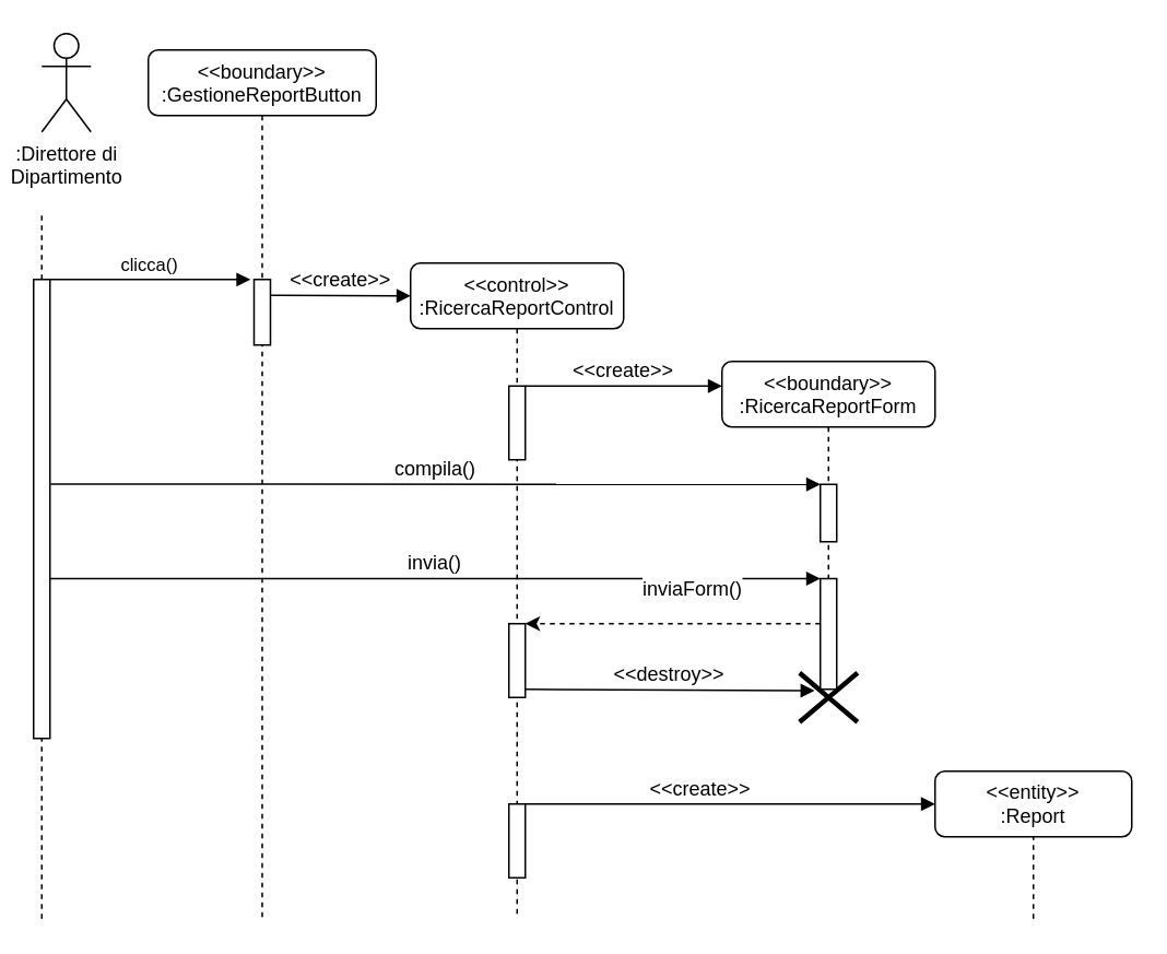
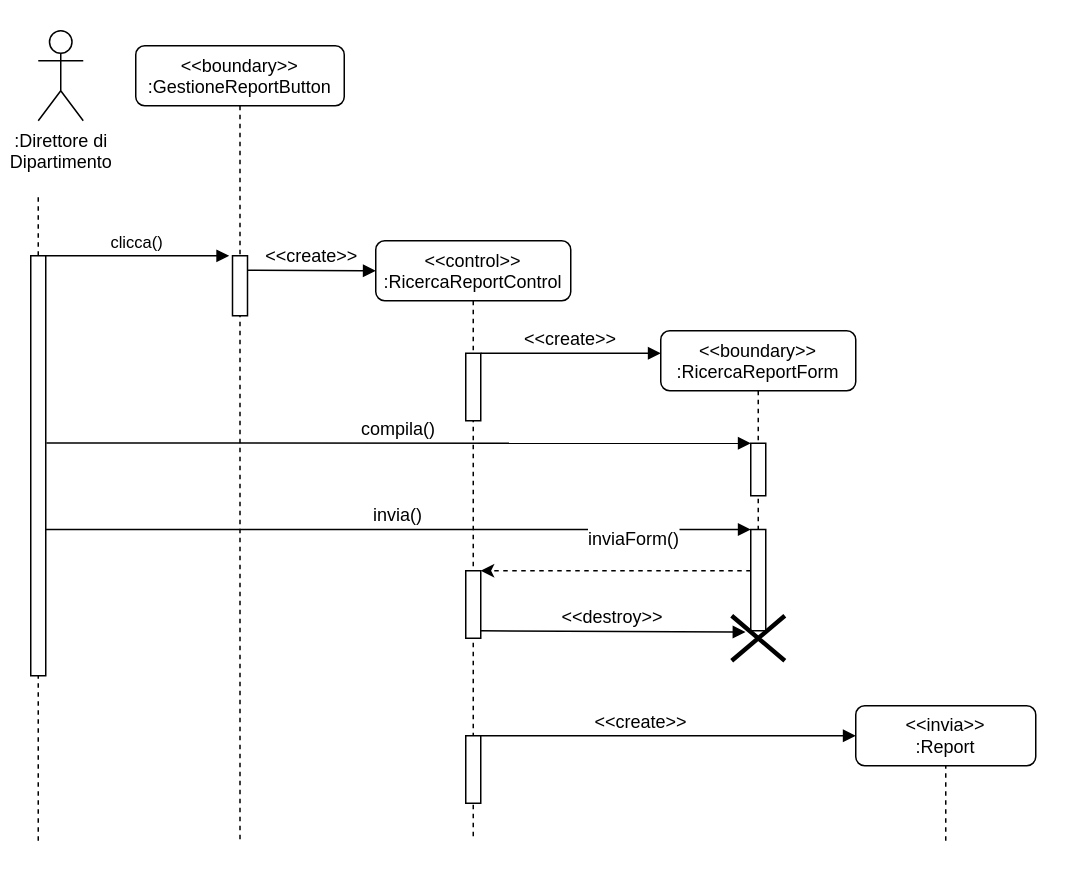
  <mxCell id="0" />
  <mxCell id="1" parent="0" />
  <mxCell id="2" value="&lt;&lt;boundary&gt;&gt;&#10;:GestioneReportButton" style="shape=umlLifeline;perimeter=lifelinePerimeter;container=1;collapsible=0;recursiveResize=0;rounded=1;shadow=0;strokeWidth=1;fontSize=12;" parent="1" vertex="1"><mxGeometry x="90" y="30" width="139" height="530" as="geometry" /></mxCell>
  <mxCell id="3" value="" style="points=[];perimeter=orthogonalPerimeter;rounded=0;shadow=0;strokeWidth=1;" parent="2" vertex="1"><mxGeometry x="64.5" y="140" width="10" height="40" as="geometry" /></mxCell>
  <mxCell id="4" value="&lt;&lt;create&gt;&gt;" style="verticalAlign=bottom;endArrow=block;shadow=0;strokeWidth=1;fontSize=12;" parent="2" edge="1"><mxGeometry relative="1" as="geometry"><mxPoint x="74.5" y="149.66" as="sourcePoint" /><mxPoint x="160" y="150" as="targetPoint" /></mxGeometry></mxCell>
  <mxCell id="5" value="&lt;&lt;control&gt;&gt;&#10;:RicercaReportControl" style="shape=umlLifeline;perimeter=lifelinePerimeter;container=1;collapsible=0;recursiveResize=0;rounded=1;shadow=0;strokeWidth=1;" parent="1" vertex="1"><mxGeometry x="250" y="160" width="130" height="400" as="geometry" /></mxCell>
  <mxCell id="6" value="" style="points=[];perimeter=orthogonalPerimeter;rounded=0;shadow=0;strokeWidth=1;" parent="5" vertex="1"><mxGeometry x="60" y="75" width="10" height="45" as="geometry" /></mxCell>
  <mxCell id="7" value="&lt;&lt;create&gt;&gt;" style="verticalAlign=bottom;endArrow=block;shadow=0;strokeWidth=1;fontSize=12;" parent="5" edge="1"><mxGeometry relative="1" as="geometry"><mxPoint x="70" y="75" as="sourcePoint" /><mxPoint x="190" y="75" as="targetPoint" /></mxGeometry></mxCell>
  <mxCell id="8" value="" style="points=[];perimeter=orthogonalPerimeter;rounded=0;shadow=0;strokeWidth=1;" parent="5" vertex="1"><mxGeometry x="60" y="220" width="10" height="45" as="geometry" /></mxCell>
  <mxCell id="9" value="" style="points=[];perimeter=orthogonalPerimeter;rounded=0;shadow=0;strokeWidth=1;" parent="5" vertex="1"><mxGeometry x="60" y="330" width="10" height="45" as="geometry" /></mxCell>
  <mxCell id="10" value="clicca()" style="verticalAlign=bottom;endArrow=block;shadow=0;strokeWidth=1;entryX=-0.217;entryY=0.002;entryDx=0;entryDy=0;entryPerimeter=0;" parent="1" source="13" target="3" edge="1"><mxGeometry relative="1" as="geometry"><mxPoint x="440" y="160" as="sourcePoint" /><mxPoint x="160" y="170" as="targetPoint" /></mxGeometry></mxCell>
  <mxCell id="11" value=":Direttore di &lt;br&gt;Dipartimento" style="shape=umlActor;verticalLabelPosition=bottom;verticalAlign=top;html=1;outlineConnect=0;" parent="1" vertex="1"><mxGeometry x="25" y="20" width="30" height="60" as="geometry" /></mxCell>
  <mxCell id="12" value="" style="endArrow=none;dashed=1;html=1;rounded=0;" parent="1" edge="1"><mxGeometry width="50" height="50" relative="1" as="geometry"><mxPoint x="25" y="560" as="sourcePoint" /><mxPoint x="25" y="130" as="targetPoint" /></mxGeometry></mxCell>
  <mxCell id="13" value="" style="points=[];perimeter=orthogonalPerimeter;rounded=0;shadow=0;strokeWidth=1;" parent="1" vertex="1"><mxGeometry x="20" y="170" width="10" height="280" as="geometry" /></mxCell>
  <mxCell id="14" value="&lt;&lt;boundary&gt;&gt;&#10;:RicercaReportForm" style="shape=umlLifeline;perimeter=lifelinePerimeter;container=1;collapsible=0;recursiveResize=0;rounded=1;shadow=0;strokeWidth=1;" parent="1" vertex="1"><mxGeometry x="440" y="220" width="130" height="200" as="geometry" /></mxCell>
  <mxCell id="15" value="" style="points=[];perimeter=orthogonalPerimeter;rounded=0;shadow=0;strokeWidth=1;" parent="14" vertex="1"><mxGeometry x="60" y="75" width="10" height="35" as="geometry" /></mxCell>
  <mxCell id="16" value="compila()" style="verticalAlign=bottom;endArrow=block;shadow=0;strokeWidth=1;entryX=-0.217;entryY=0.002;entryDx=0;entryDy=0;entryPerimeter=0;exitX=1.041;exitY=0.446;exitDx=0;exitDy=0;exitPerimeter=0;fontSize=12;" parent="14" source="13" edge="1"><mxGeometry relative="1" as="geometry"><mxPoint x="-390" y="80" as="sourcePoint" /><mxPoint x="60" y="75.0" as="targetPoint" /></mxGeometry></mxCell>
  <mxCell id="17" value="" style="points=[];perimeter=orthogonalPerimeter;rounded=0;shadow=0;strokeWidth=1;" parent="14" vertex="1"><mxGeometry x="60" y="132.5" width="10" height="67.5" as="geometry" /></mxCell>
  <mxCell id="18" value="invia()" style="verticalAlign=bottom;endArrow=block;shadow=0;strokeWidth=1;entryX=-0.217;entryY=0.002;entryDx=0;entryDy=0;entryPerimeter=0;exitX=1;exitY=0.658;exitDx=0;exitDy=0;exitPerimeter=0;fontSize=12;" parent="14" edge="1"><mxGeometry relative="1" as="geometry"><mxPoint x="-410" y="132.52" as="sourcePoint" /><mxPoint x="60" y="132.5" as="targetPoint" /></mxGeometry></mxCell>
  <mxCell id="19" value="" style="shape=umlDestroy;whiteSpace=wrap;html=1;strokeWidth=3;" parent="14" vertex="1"><mxGeometry x="47.31" y="190" width="35.39" height="30" as="geometry" /></mxCell>
  <mxCell id="20" value="" style="endArrow=classic;html=1;rounded=0;exitX=0;exitY=0.407;exitDx=0;exitDy=0;exitPerimeter=0;dashed=1;" parent="1" source="17" edge="1"><mxGeometry width="50" height="50" relative="1" as="geometry"><mxPoint x="497" y="380" as="sourcePoint" /><mxPoint x="320" y="380" as="targetPoint" /></mxGeometry></mxCell>
  <mxCell id="21" value="&lt;span style=&quot;color: rgb(0 , 0 , 0) ; font-family: &amp;#34;helvetica&amp;#34; ; font-style: normal ; font-weight: 400 ; letter-spacing: normal ; text-align: center ; text-indent: 0px ; text-transform: none ; word-spacing: 0px ; background-color: rgb(255 , 255 , 255) ; display: inline ; float: none&quot;&gt;&lt;font style=&quot;font-size: 12px&quot;&gt;inviaForm()&lt;/font&gt;&lt;/span&gt;" style="text;whiteSpace=wrap;html=1;" parent="1" vertex="1"><mxGeometry x="390" y="345" width="40" height="30" as="geometry" /></mxCell>
  <mxCell id="22" value="&lt;&lt;destroy&gt;&gt;" style="verticalAlign=bottom;endArrow=block;shadow=0;strokeWidth=1;entryX=0.26;entryY=0.361;entryDx=0;entryDy=0;entryPerimeter=0;fontSize=12;" parent="1" target="19" edge="1"><mxGeometry relative="1" as="geometry"><mxPoint x="320" y="420" as="sourcePoint" /><mxPoint x="490" y="420" as="targetPoint" /></mxGeometry></mxCell>
  <mxCell id="23" value="&lt;&lt;create&gt;&gt;" style="verticalAlign=bottom;endArrow=block;shadow=0;strokeWidth=1;fontSize=12;" parent="1" edge="1"><mxGeometry x="-0.143" relative="1" as="geometry"><mxPoint x="320" y="490" as="sourcePoint" /><mxPoint x="570" y="490" as="targetPoint" /><Array as="points"><mxPoint x="430" y="490" /></Array><mxPoint as="offset" /></mxGeometry></mxCell>
- <mxCell id="24" value="&amp;lt;&amp;lt;entity&amp;gt;&amp;gt;&lt;br&gt;:Report" style="rounded=1;whiteSpace=wrap;html=1;" parent="1" vertex="1"><mxGeometry x="570" y="470" width="120" height="40" as="geometry" /></mxCell>
+ <mxCell id="24" value="&amp;lt;&amp;lt;invia&amp;gt;&amp;gt;&lt;br&gt;:Report" style="rounded=1;whiteSpace=wrap;html=1;" parent="1" vertex="1"><mxGeometry x="570" y="470" width="120" height="40" as="geometry" /></mxCell>
  <mxCell id="25" value="" style="endArrow=none;dashed=1;html=1;rounded=0;entryX=0.5;entryY=1;entryDx=0;entryDy=0;" parent="1" target="24" edge="1"><mxGeometry width="50" height="50" relative="1" as="geometry"><mxPoint x="630" y="560" as="sourcePoint" /><mxPoint x="630" y="280" as="targetPoint" /></mxGeometry></mxCell>
